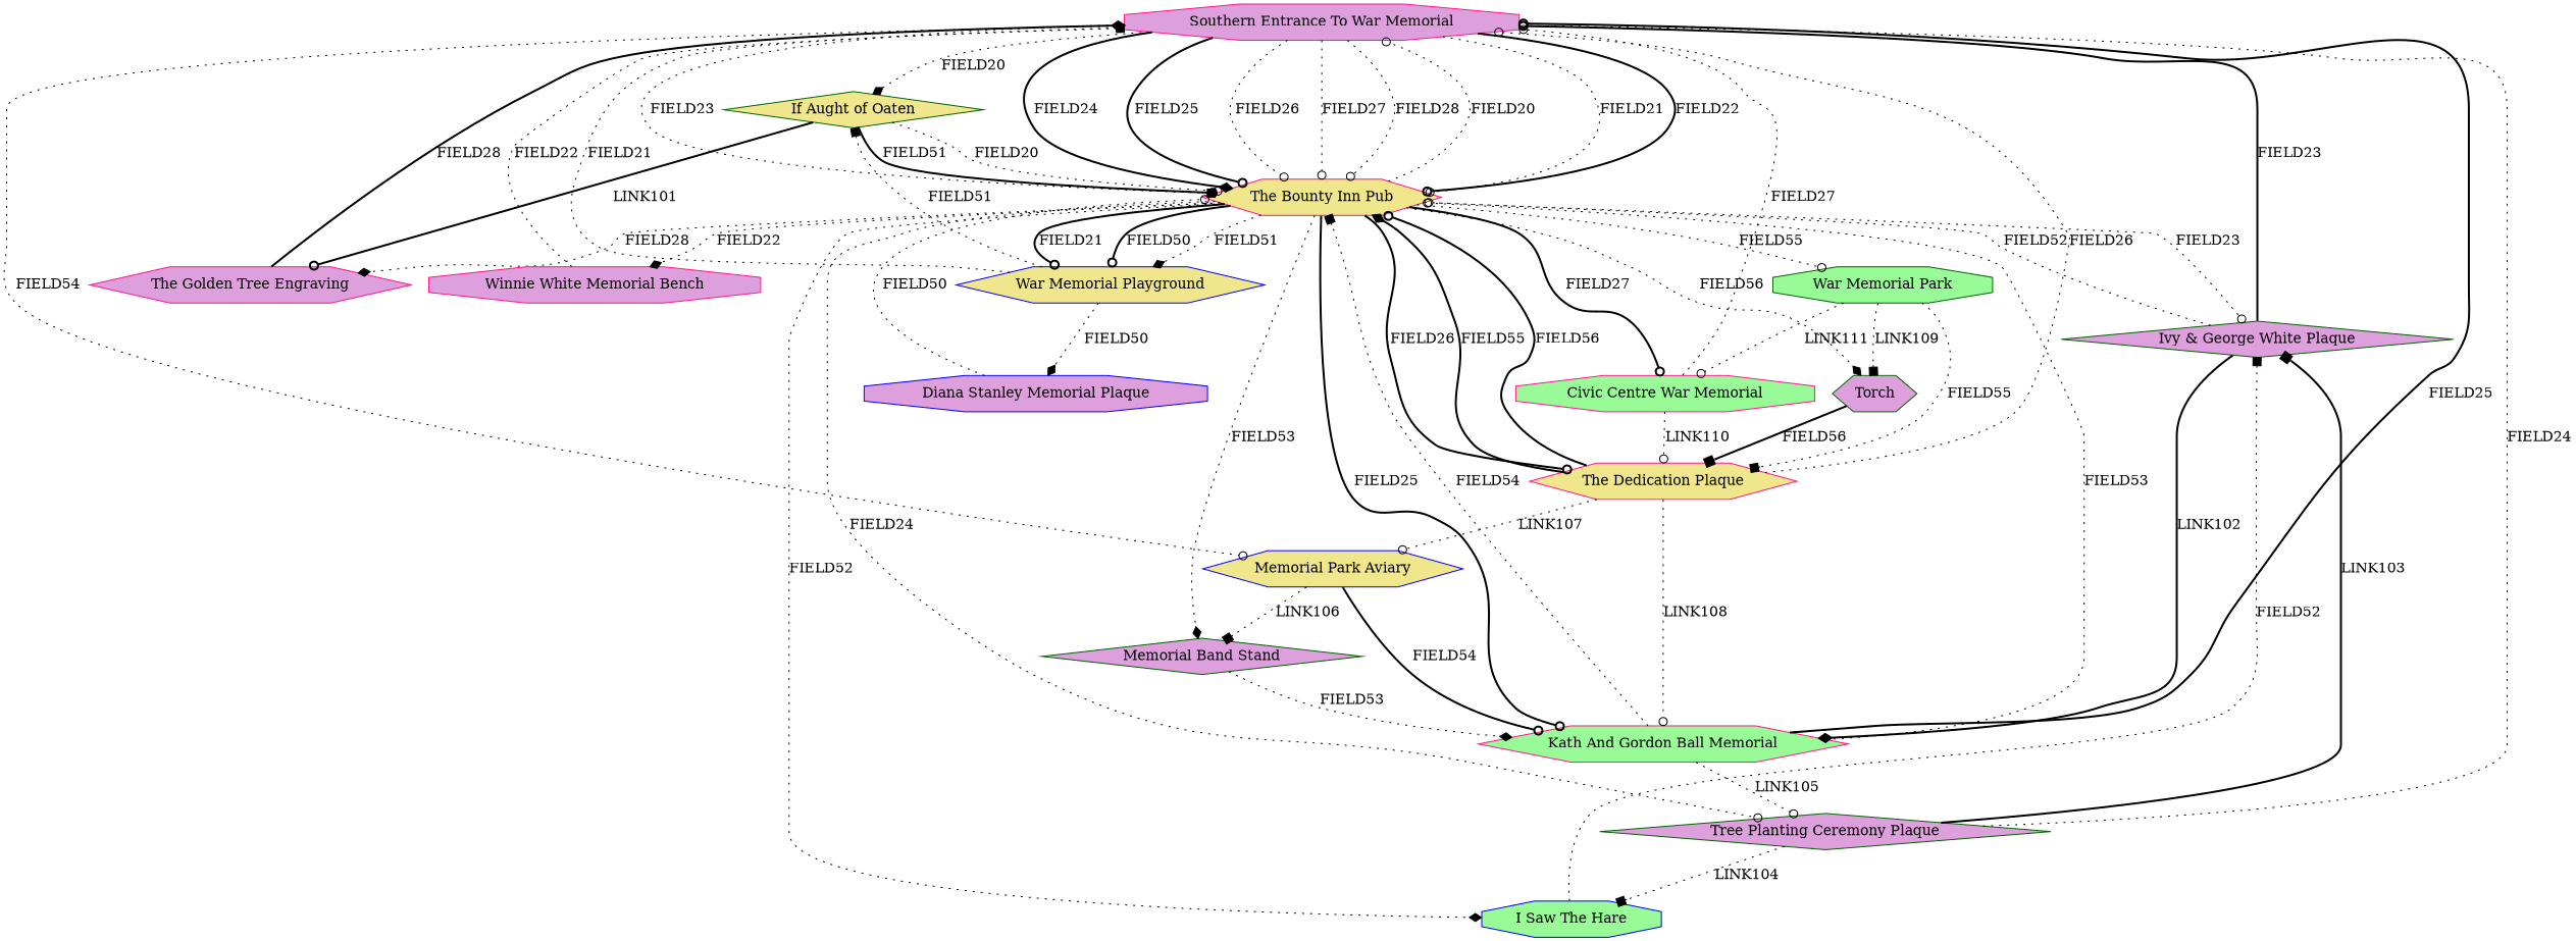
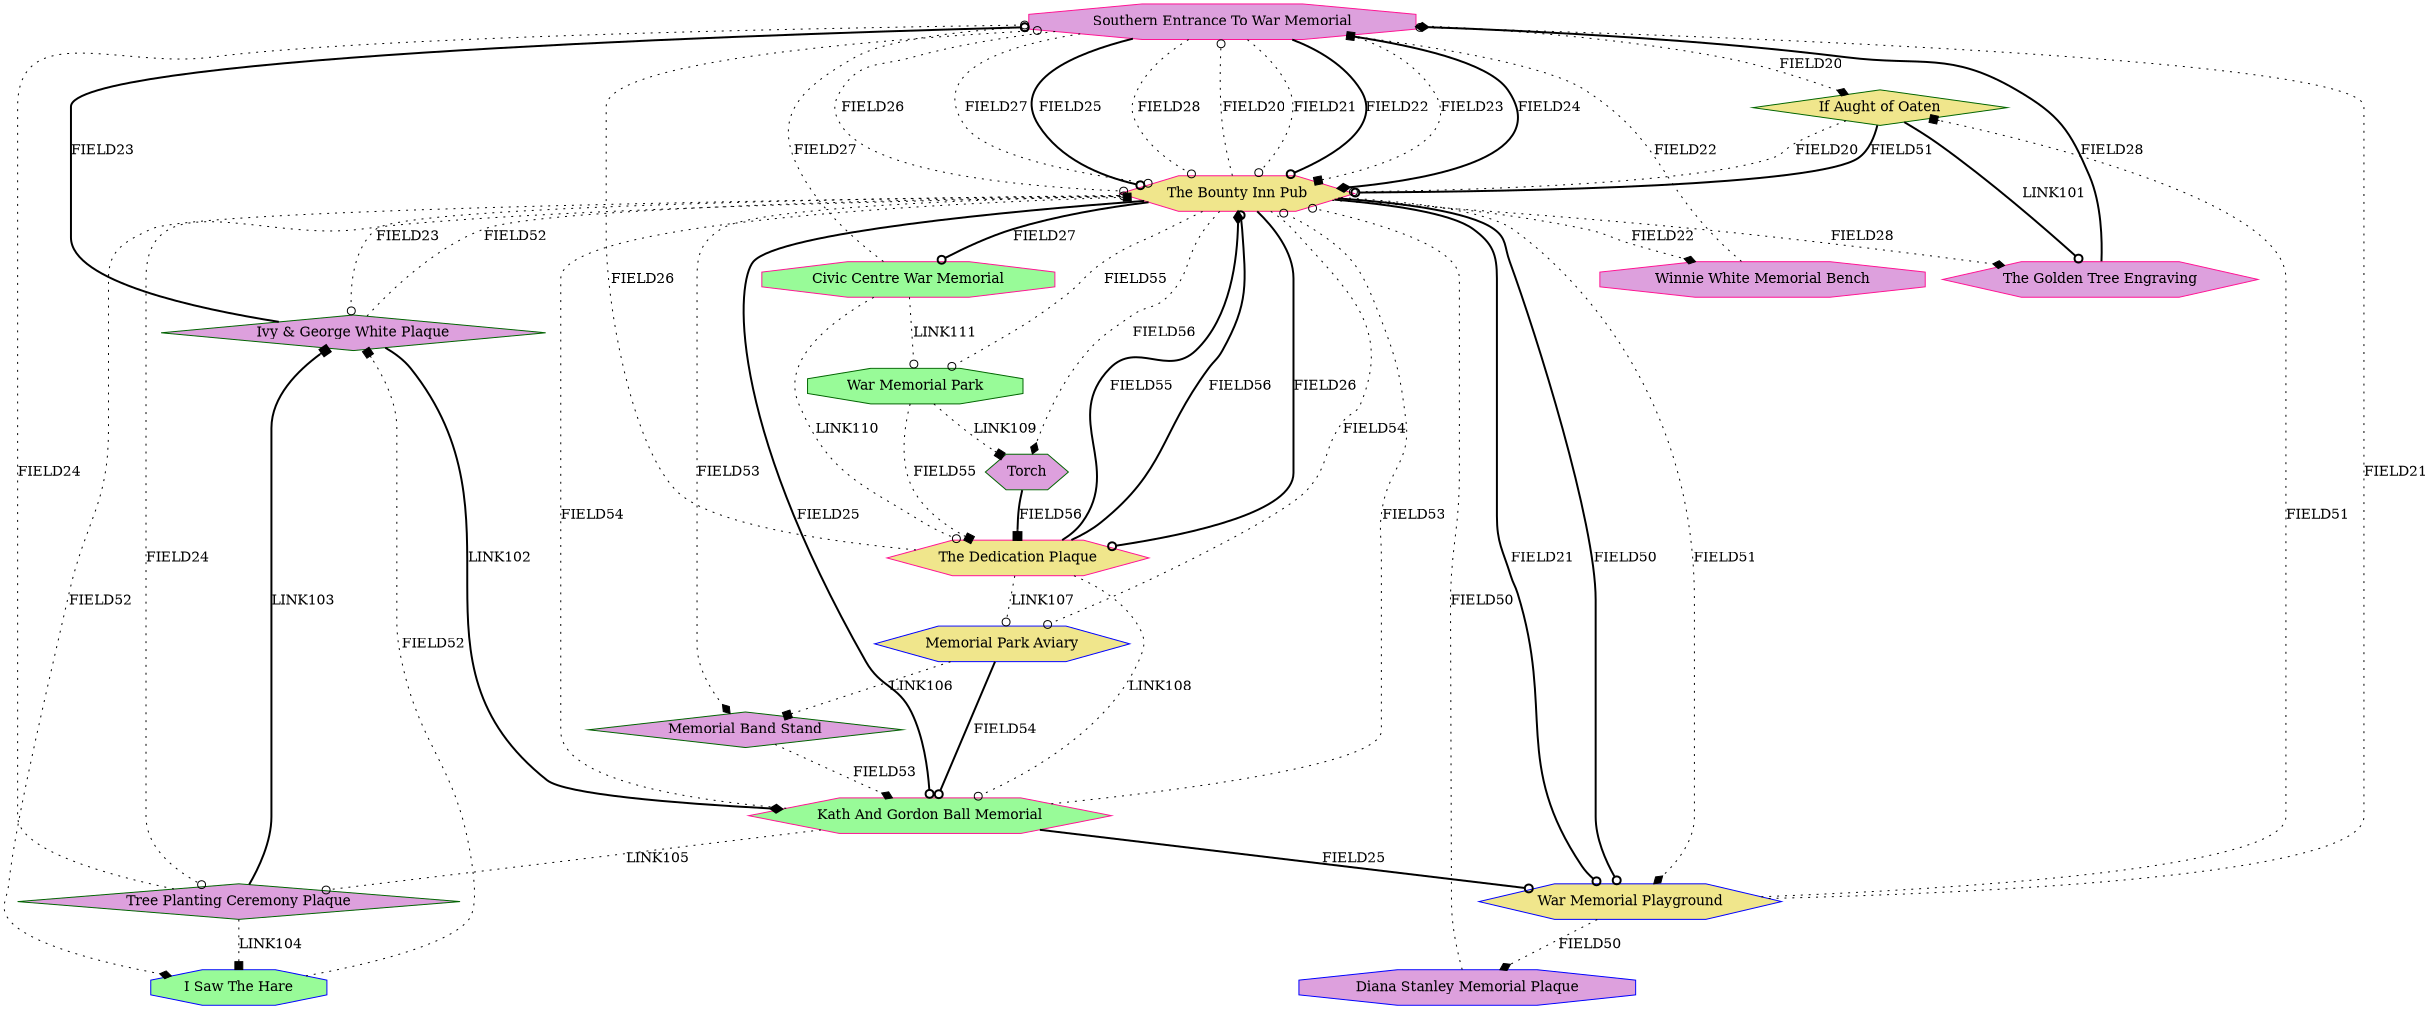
  digraph {
    node [color=deeppink fillcolor=plum shape=hexagon style=filled]
    edge [arrowhead=odot style=dotted]
    n1 [label="Southern Entrance To War Memorial" shape=octagon]
    n2 [color=darkgreen fillcolor=khaki label="If Aught of Oaten" shape=diamond]
    n3 [fillcolor=khaki label="The Bounty Inn Pub"]
    n4 [label="The Golden Tree Engraving"]
    n5 [color=blue fillcolor=palegreen label="I Saw The Hare" shape=octagon]
    n6 [color=blue fillcolor=khaki label="War Memorial Playground"]
    n7 [color=darkgreen label=Torch]
    n8 [fillcolor=palegreen label="Civic Centre War Memorial" shape=octagon]
    n9 [color=darkgreen fillcolor=palegreen label="War Memorial Park" shape=octagon]
    n10 [color=blue fillcolor=khaki label="Memorial Park Aviary"]
    n11 [fillcolor=khaki label="The Dedication Plaque"]
    n12 [color=darkgreen label="Memorial Band Stand" shape=diamond]
    n13 [fillcolor=palegreen label="Kath And Gordon Ball Memorial"]
    n14 [label="Winnie White Memorial Bench" shape=octagon]
    n15 [color=darkgreen label="Tree Planting Ceremony Plaque" shape=diamond]
    n16 [color=darkgreen label="Ivy & George White Plaque" shape=diamond]
    n17 [color=blue label="Diana Stanley Memorial Plaque" shape=octagon]
    n1 -> n2 [arrowhead=diamond label=FIELD20]
    n1 -> n3 [label=FIELD21]
    n1 -> n3 [label=FIELD22 style=bold]
    n1 -> n3 [arrowhead=box label=FIELD23]
    n1 -> n3 [arrowhead=diamond label=FIELD24 style=bold]
    n1 -> n3 [label=FIELD25 style=bold]
    n1 -> n3 [label=FIELD26]
    n1 -> n3 [label=FIELD27]
    n1 -> n3 [label=FIELD28]
    n2 -> n3 [label=FIELD20]
    n2 -> n3 [label=FIELD51 style=bold]
    n2 -> n4 [label=LINK101 style=bold]
    n3 -> n1 [label=FIELD20]
    n3 -> n4 [arrowhead=diamond label=FIELD28]
    n3 -> n5 [arrowhead=diamond label=FIELD52]
    n3 -> n6 [label=FIELD21 style=bold]
    n3 -> n6 [label=FIELD50 style=bold]
    n3 -> n6 [arrowhead=diamond label=FIELD51]
    n3 -> n7 [arrowhead=diamond label=FIELD56]
    n3 -> n8 [label=FIELD27 style=bold]
    n3 -> n9 [label=FIELD55]
-   n1 -> n10 [label=FIELD54]
+   n3 -> n10 [label=FIELD54]
    n3 -> n11 [label=FIELD26 style=bold]
    n3 -> n12 [arrowhead=diamond label=FIELD53]
    n3 -> n13 [label=FIELD25 style=bold]
    n3 -> n14 [arrowhead=diamond label=FIELD22]
    n3 -> n15 [label=FIELD24]
    n3 -> n16 [label=FIELD23]
    n4 -> n1 [arrowhead=diamond label=FIELD28 style=bold]
    n5 -> n16 [arrowhead=box label=FIELD52]
    n6 -> n1 [label=FIELD21]
    n6 -> n2 [arrowhead=box label=FIELD51]
    n6 -> n17 [arrowhead=diamond label=FIELD50]
    n7 -> n11 [arrowhead=box label=FIELD56 style=bold]
    n8 -> n1 [label=FIELD27]
-   n9 -> n8 [label=LINK111]
+   n8 -> n9 [label=LINK111]
    n8 -> n11 [label=LINK110]
    n9 -> n7 [arrowhead=box label=LINK109]
    n9 -> n11 [arrowhead=box label=FIELD55]
    n10 -> n12 [arrowhead=box label=LINK106]
    n10 -> n13 [label=FIELD54 style=bold]
    n11 -> n1 [label=FIELD26]
    n11 -> n3 [arrowhead=diamond label=FIELD55 style=bold]
    n11 -> n3 [label=FIELD56 style=bold]
    n11 -> n10 [label=LINK107]
    n11 -> n13 [label=LINK108]
    n12 -> n13 [arrowhead=diamond label=FIELD53]
-   n13 -> n1 [label=FIELD25 style=bold]
+   n13 -> n6 [label=FIELD25 style=bold]
    n13 -> n3 [label=FIELD53]
    n13 -> n3 [arrowhead=box label=FIELD54]
    n13 -> n15 [label=LINK105]
    n14 -> n1 [arrowhead=box label=FIELD22]
    n15 -> n1 [label=FIELD24]
    n15 -> n5 [arrowhead=box label=LINK104]
    n15 -> n16 [arrowhead=box label=LINK103 style=bold]
    n16 -> n1 [label=FIELD23 style=bold]
    n16 -> n3 [label=FIELD52]
    n16 -> n13 [arrowhead=diamond label=LINK102 style=bold]
    n17 -> n3 [label=FIELD50]
  }
